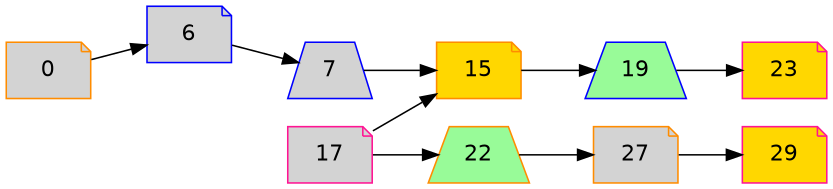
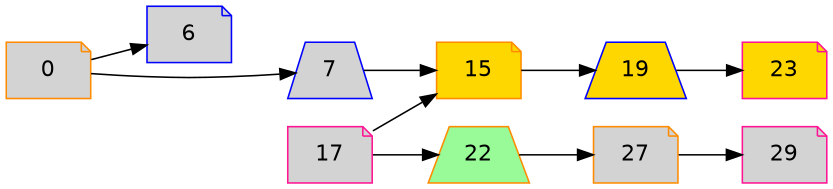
  digraph {
    fontname="DejaVu Sans"
    rankdir=LR
    node [color=darkorange fillcolor=lightgrey fontname="DejaVu Sans" shape=note style=filled]
    edge [fontname="DejaVu Sans"]
    0
    6 [color=blue]
    7 [color=blue shape=trapezium]
    15 [fillcolor=gold]
-   19 [color=blue fillcolor=palegreen shape=trapezium]
+   19 [color=blue fillcolor=gold shape=trapezium]
    17 [color=deeppink]
    22 [fillcolor=palegreen shape=trapezium]
    23 [color=deeppink fillcolor=gold]
    27
-   29 [color=deeppink fillcolor=gold]
+   29 [color=deeppink]
    0 -> 6
-   6 -> 7
+   0 -> 7
    7 -> 15
    15 -> 19
    19 -> 23
    17 -> 15
    17 -> 22
    22 -> 27
    27 -> 29
  }
